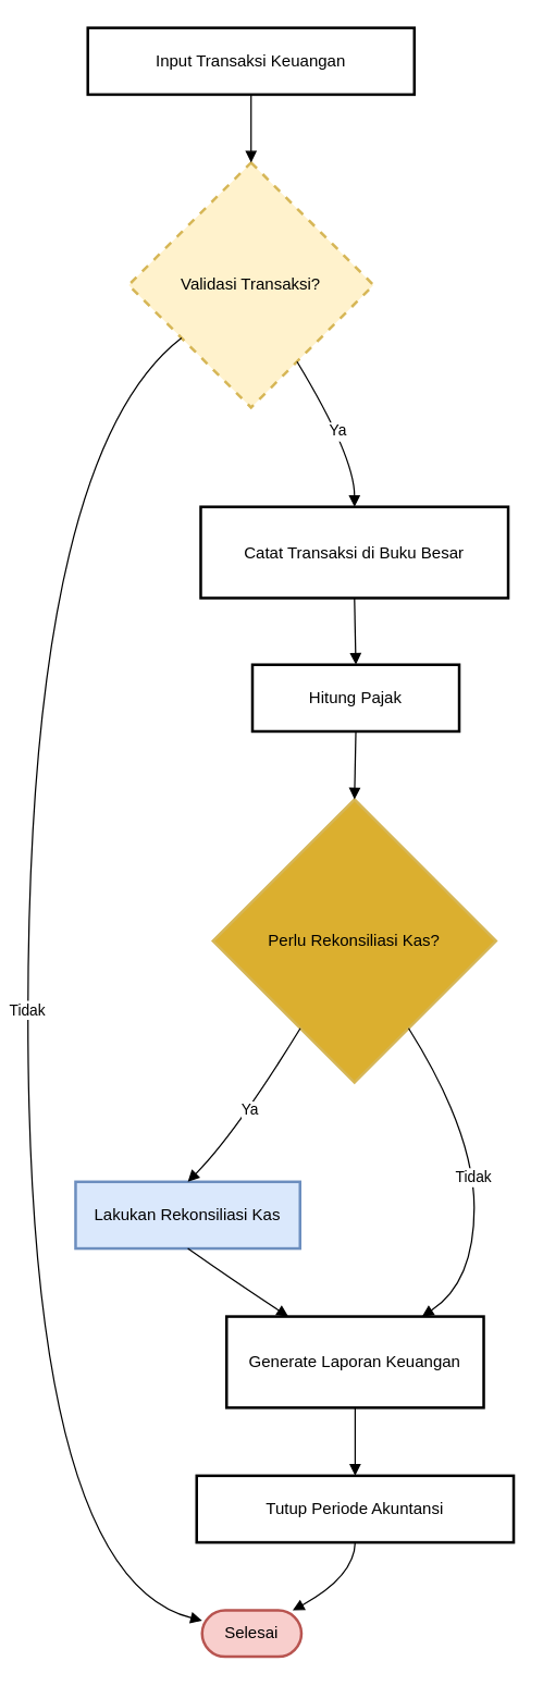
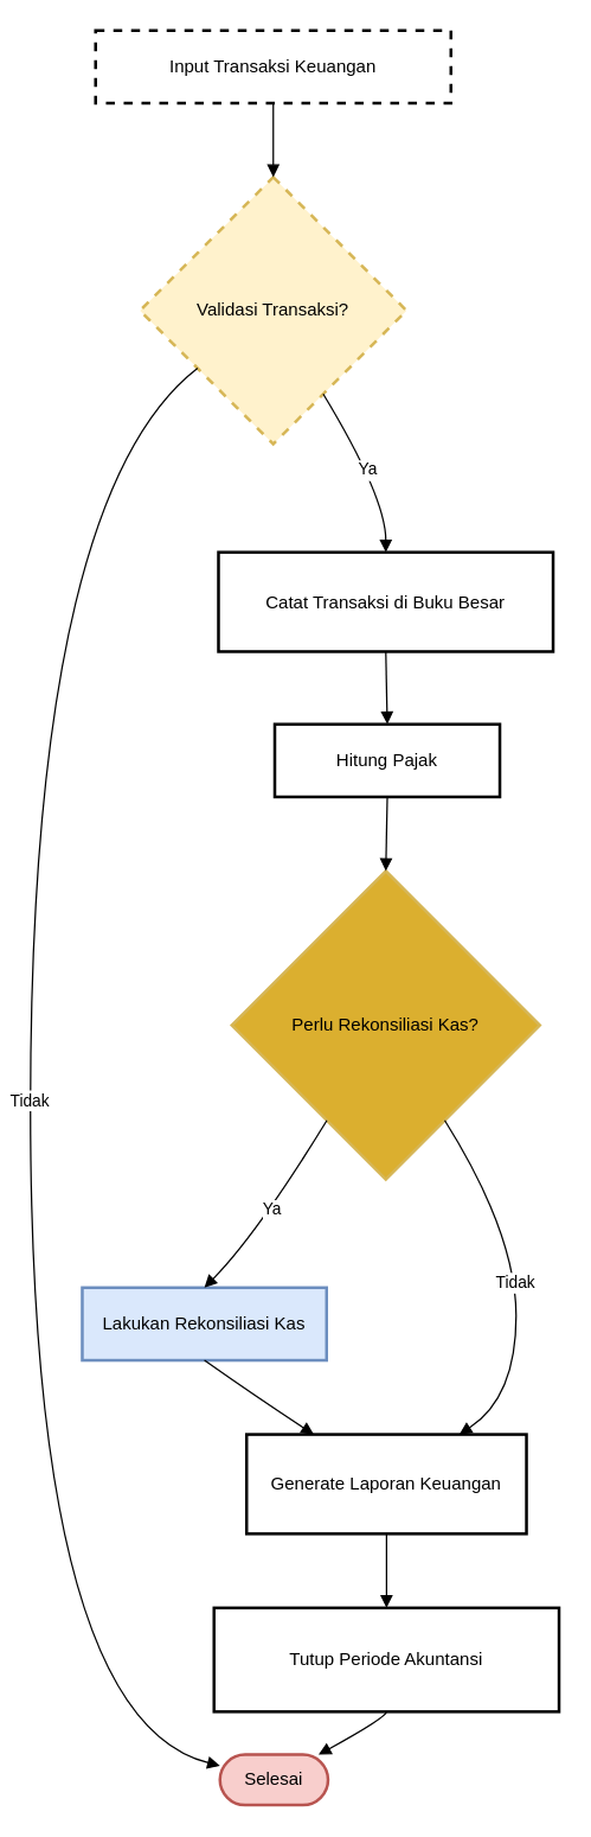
  <mxCell id="0" />
  <mxCell id="1" parent="0" />
- <mxCell id="2" value="Input Transaksi Keuangan" style="whiteSpace=wrap;strokeWidth=2;" vertex="1" parent="1"><mxGeometry x="64" y="20" width="240" height="49" as="geometry" /></mxCell>
+ <mxCell id="2" value="Input Transaksi Keuangan" style="whiteSpace=wrap;strokeWidth=2;dashed=1;" vertex="1" parent="1"><mxGeometry x="64" y="20" width="240" height="49" as="geometry" /></mxCell>
  <mxCell id="3" value="Validasi Transaksi?" style="rhombus;strokeWidth=2;whiteSpace=wrap;fillColor=#fff2cc;strokeColor=#d6b656;dashed=1;" vertex="1" parent="1"><mxGeometry x="94" y="119" width="180" height="180" as="geometry" /></mxCell>
  <mxCell id="4" value="Catat Transaksi di Buku Besar" style="whiteSpace=wrap;strokeWidth=2;" vertex="1" parent="1"><mxGeometry x="147" y="372" width="226" height="67" as="geometry" /></mxCell>
  <mxCell id="5" value="Hitung Pajak" style="whiteSpace=wrap;strokeWidth=2;" vertex="1" parent="1"><mxGeometry x="185" y="488" width="152" height="49" as="geometry" /></mxCell>
  <mxCell id="6" value="Perlu Rekonsiliasi Kas?" style="rhombus;strokeWidth=2;whiteSpace=wrap;fillColor=#DBAF2F;strokeColor=#d6b656;" vertex="1" parent="1"><mxGeometry x="156" y="587" width="208" height="208" as="geometry" /></mxCell>
  <mxCell id="7" value="Lakukan Rekonsiliasi Kas" style="whiteSpace=wrap;strokeWidth=2;fillColor=#dae8fc;strokeColor=#6c8ebf;" vertex="1" parent="1"><mxGeometry x="55" y="868" width="165" height="49" as="geometry" /></mxCell>
  <mxCell id="8" value="Generate Laporan Keuangan" style="whiteSpace=wrap;strokeWidth=2;" vertex="1" parent="1"><mxGeometry x="166" y="967" width="189" height="67" as="geometry" /></mxCell>
- <mxCell id="9" value="Tutup Periode Akuntansi" style="whiteSpace=wrap;strokeWidth=2;" vertex="1" parent="1"><mxGeometry x="144" y="1084" width="233" height="49" as="geometry" /></mxCell>
+ <mxCell id="9" value="Tutup Periode Akuntansi" style="whiteSpace=wrap;strokeWidth=2;" vertex="1" parent="1"><mxGeometry x="144" y="1084" width="233" height="70" as="geometry" /></mxCell>
  <mxCell id="10" value="Selesai" style="rounded=1;whiteSpace=wrap;arcSize=50;strokeWidth=2;fillColor=#f8cecc;strokeColor=#b85450;" vertex="1" parent="1"><mxGeometry x="148" y="1183" width="73" height="34" as="geometry" /></mxCell>
  <mxCell id="11" value="" style="curved=1;startArrow=none;endArrow=block;exitX=0.5;exitY=1;entryX=0.5;entryY=0;rounded=0;" edge="1" parent="1" source="2" target="3"><mxGeometry relative="1" as="geometry"><Array as="points" /></mxGeometry></mxCell>
  <mxCell id="12" value="Ya" style="curved=1;startArrow=none;endArrow=block;exitX=0.8;exitY=1;entryX=0.5;entryY=-0.01;rounded=0;" edge="1" parent="1" source="3" target="4"><mxGeometry relative="1" as="geometry"><Array as="points"><mxPoint x="260" y="335" /></Array></mxGeometry></mxCell>
  <mxCell id="13" value="" style="curved=1;startArrow=none;endArrow=block;exitX=0.5;exitY=0.99;entryX=0.5;entryY=0;rounded=0;" edge="1" parent="1" source="4" target="5"><mxGeometry relative="1" as="geometry"><Array as="points" /></mxGeometry></mxCell>
  <mxCell id="14" value="" style="curved=1;startArrow=none;endArrow=block;exitX=0.5;exitY=1;entryX=0.5;entryY=0;rounded=0;" edge="1" parent="1" source="5" target="6"><mxGeometry relative="1" as="geometry"><Array as="points" /></mxGeometry></mxCell>
  <mxCell id="15" value="Tidak" style="curved=1;startArrow=none;endArrow=block;exitX=0;exitY=0.88;entryX=0;entryY=0.22;rounded=0;" edge="1" parent="1" source="3" target="10"><mxGeometry relative="1" as="geometry"><Array as="points"><mxPoint x="20" y="335" /><mxPoint x="20" y="1158" /></Array></mxGeometry></mxCell>
  <mxCell id="16" value="Ya" style="curved=1;startArrow=none;endArrow=block;exitX=0.19;exitY=1;entryX=0.5;entryY=0;rounded=0;" edge="1" parent="1" source="6" target="7"><mxGeometry relative="1" as="geometry"><Array as="points"><mxPoint x="173" y="832" /></Array></mxGeometry></mxCell>
  <mxCell id="17" value="" style="curved=1;startArrow=none;endArrow=block;exitX=0.5;exitY=1;entryX=0.24;entryY=0;rounded=0;" edge="1" parent="1" source="7" target="8"><mxGeometry relative="1" as="geometry"><Array as="points"><mxPoint x="173" y="942" /></Array></mxGeometry></mxCell>
  <mxCell id="18" value="Tidak" style="curved=1;startArrow=none;endArrow=block;exitX=0.81;exitY=1;entryX=0.76;entryY=0;rounded=0;" edge="1" parent="1" source="6" target="8"><mxGeometry relative="1" as="geometry"><Array as="points"><mxPoint x="348" y="832" /><mxPoint x="348" y="942" /></Array></mxGeometry></mxCell>
  <mxCell id="19" value="" style="curved=1;startArrow=none;endArrow=block;exitX=0.5;exitY=1;entryX=0.5;entryY=-0.01;rounded=0;" edge="1" parent="1" source="8" target="9"><mxGeometry relative="1" as="geometry"><Array as="points" /></mxGeometry></mxCell>
  <mxCell id="20" value="" style="curved=1;startArrow=none;endArrow=block;exitX=0.5;exitY=0.99;entryX=0.92;entryY=-0.01;rounded=0;" edge="1" parent="1" source="9" target="10"><mxGeometry relative="1" as="geometry"><Array as="points"><mxPoint x="260" y="1158" /></Array></mxGeometry></mxCell>
